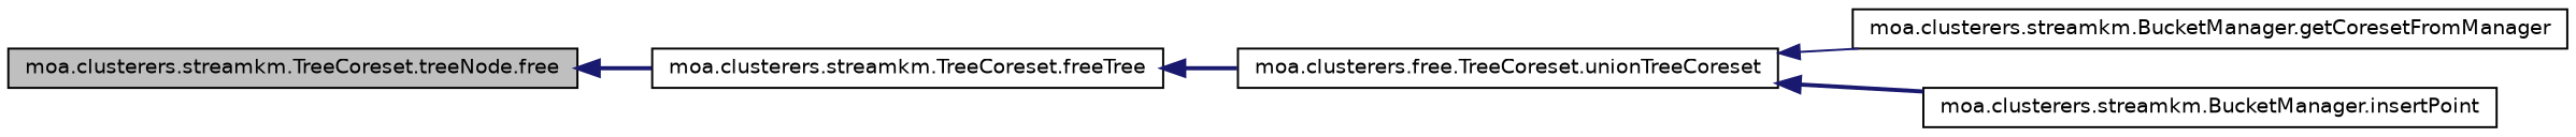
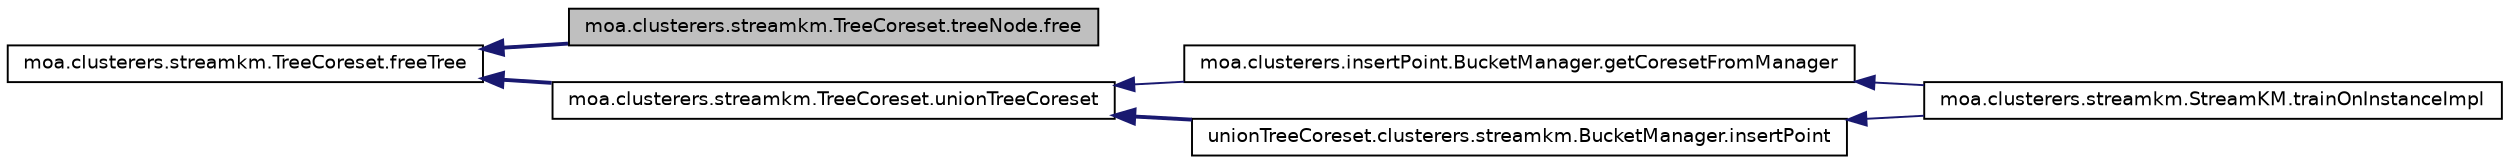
  digraph {
    rankdir=LR
    node [color=black fillcolor=white fontname=Helvetica fontsize=10 shape=record style=filled]
    edge [color=midnightblue dir=back fontname=Helvetica fontsize=10 labelfontname=Helvetica labelfontsize=10 style=bold]
    n1 [fillcolor=grey75 fontcolor=black height=0.2 label="moa.clusterers.streamkm.TreeCoreset.treeNode.free" width=0.4]
    n2 [height=0.2 label="moa.clusterers.streamkm.TreeCoreset.freeTree" width=0.4]
-   n3 [height=0.2 label="moa.clusterers.free.TreeCoreset.unionTreeCoreset" width=0.4]
-   n4 [height=0.2 label="moa.clusterers.streamkm.BucketManager.getCoresetFromManager" width=0.4]
-   n5 [height=0.2 label="moa.clusterers.streamkm.BucketManager.insertPoint" width=0.4]
-   n1 -> n2
+   n3 [height=0.2 label="moa.clusterers.streamkm.TreeCoreset.unionTreeCoreset" width=0.4]
+   n4 [height=0.2 label="moa.clusterers.insertPoint.BucketManager.getCoresetFromManager" width=0.4]
+   n5 [height=0.2 label="unionTreeCoreset.clusterers.streamkm.BucketManager.insertPoint" width=0.4]
+   n6 [height=0.2 label="moa.clusterers.streamkm.StreamKM.trainOnInstanceImpl" width=0.4]
+   n2 -> n1
    n2 -> n3
    n3 -> n4 [style=solid]
    n3 -> n5
+   n4 -> n6 [style=solid]
+   n5 -> n6 [style=solid]
  }
